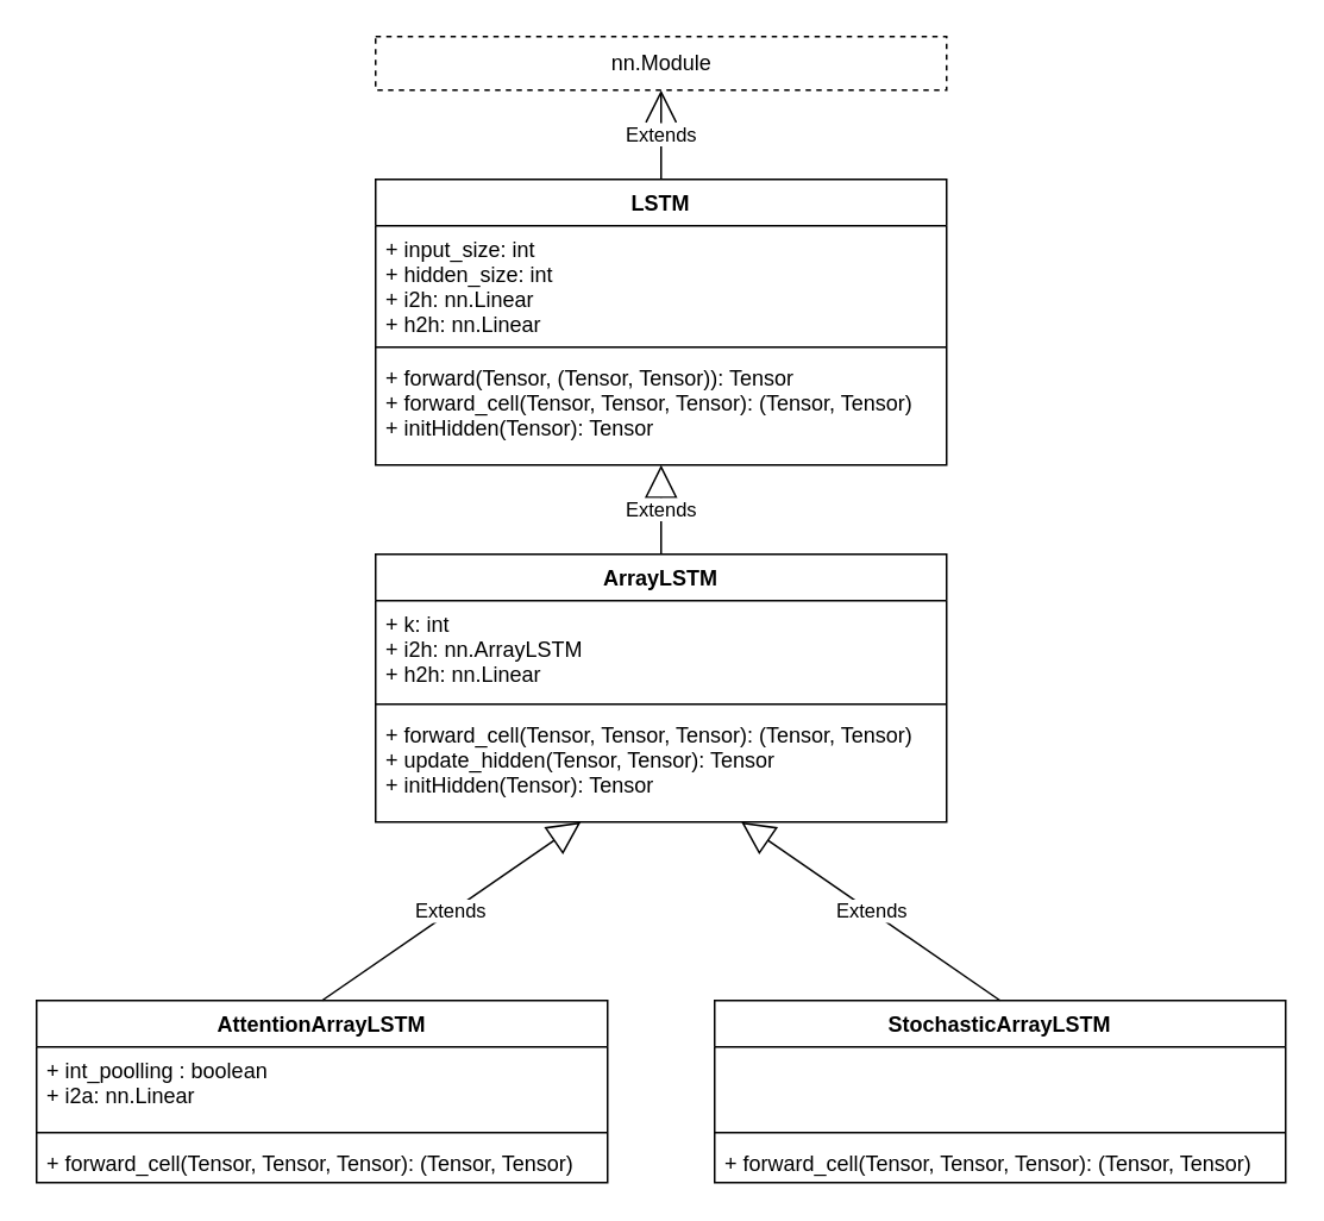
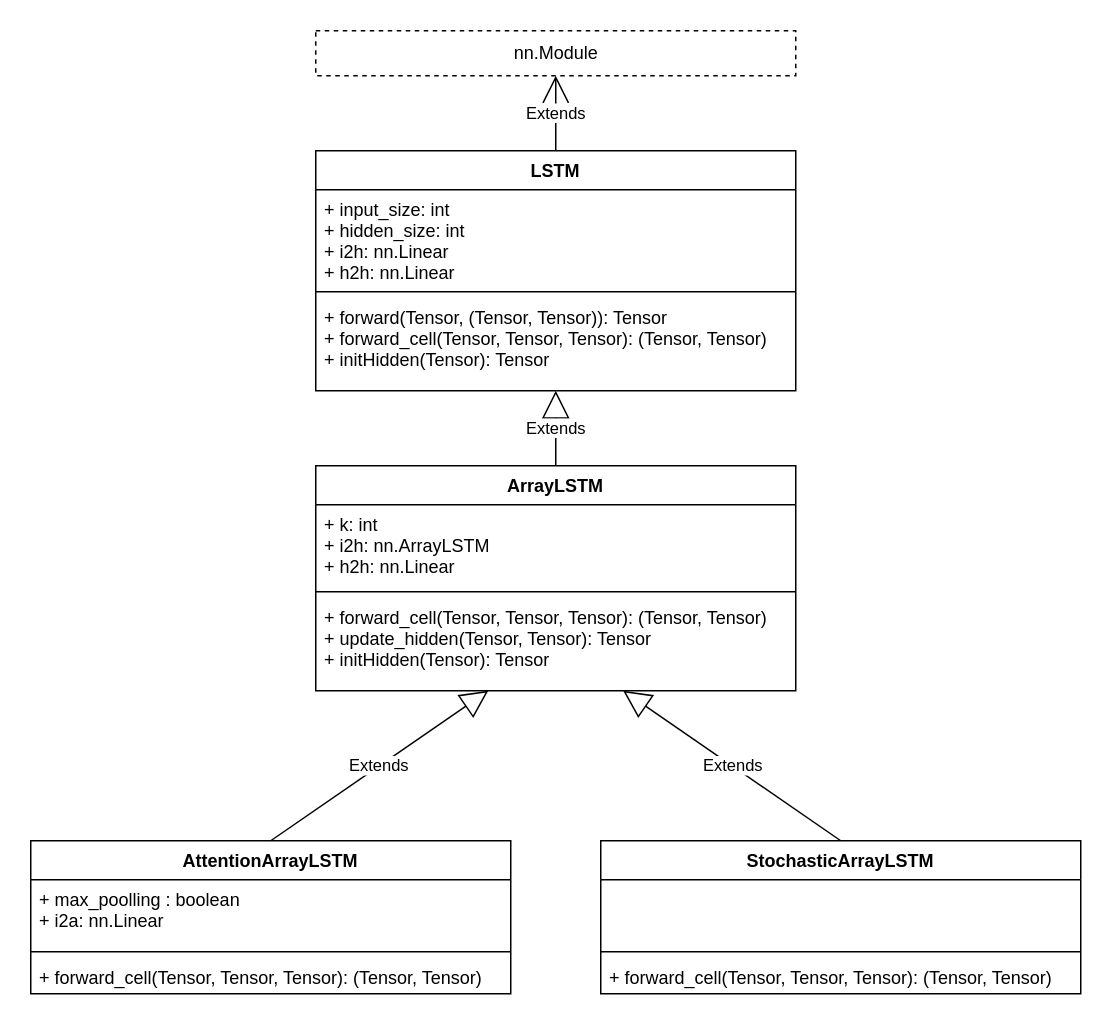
  <mxCell id="0" />
  <mxCell id="1" parent="0" />
  <mxCell id="2" value="nn.Module" style="html=1;dashed=1;" vertex="1" parent="1"><mxGeometry x="210" y="20" width="320" height="30" as="geometry" /></mxCell>
  <mxCell id="3" value="Extends" style="endArrow=open;endSize=16;endFill=0;html=1;exitX=0.5;exitY=0;exitDx=0;exitDy=0;entryX=0.5;entryY=1;entryDx=0;entryDy=0;" edge="1" parent="1" source="5" target="2"><mxGeometry width="160" relative="1" as="geometry"><mxPoint x="190" y="170" as="sourcePoint" /><mxPoint x="350" y="170" as="targetPoint" /></mxGeometry></mxCell>
  <mxCell id="4" value="Extends" style="endArrow=block;endSize=16;endFill=0;html=1;exitX=0.5;exitY=0;exitDx=0;exitDy=0;entryX=0.5;entryY=1;entryDx=0;entryDy=0;entryPerimeter=0;" edge="1" parent="1" source="9" target="8"><mxGeometry width="160" relative="1" as="geometry"><mxPoint x="190" y="380" as="sourcePoint" /><mxPoint x="360" y="300" as="targetPoint" /></mxGeometry></mxCell>
  <mxCell id="5" value="LSTM" style="swimlane;fontStyle=1;align=center;verticalAlign=top;childLayout=stackLayout;horizontal=1;startSize=26;horizontalStack=0;resizeParent=1;resizeParentMax=0;resizeLast=0;collapsible=1;marginBottom=0;" vertex="1" parent="1"><mxGeometry x="210" y="100" width="320" height="160" as="geometry" /></mxCell>
  <mxCell id="6" value="+ input_size: int&#10;+ hidden_size: int&#10;+ i2h: nn.Linear&#10;+ h2h: nn.Linear&#10;" style="text;strokeColor=none;fillColor=none;align=left;verticalAlign=top;spacingLeft=4;spacingRight=4;overflow=hidden;rotatable=0;points=[[0,0.5],[1,0.5]];portConstraint=eastwest;" vertex="1" parent="5"><mxGeometry y="26" width="320" height="64" as="geometry" /></mxCell>
  <mxCell id="7" value="" style="line;strokeWidth=1;fillColor=none;align=left;verticalAlign=middle;spacingTop=-1;spacingLeft=3;spacingRight=3;rotatable=0;labelPosition=right;points=[];portConstraint=eastwest;" vertex="1" parent="5"><mxGeometry y="90" width="320" height="8" as="geometry" /></mxCell>
  <mxCell id="8" value="+ forward(Tensor, (Tensor, Tensor)): Tensor&#10;+ forward_cell(Tensor, Tensor, Tensor): (Tensor, Tensor)&#10;+ initHidden(Tensor): Tensor&#10;" style="text;strokeColor=none;fillColor=none;align=left;verticalAlign=top;spacingLeft=4;spacingRight=4;overflow=hidden;rotatable=0;points=[[0,0.5],[1,0.5]];portConstraint=eastwest;" vertex="1" parent="5"><mxGeometry y="98" width="320" height="62" as="geometry" /></mxCell>
  <mxCell id="9" value="ArrayLSTM" style="swimlane;fontStyle=1;align=center;verticalAlign=top;childLayout=stackLayout;horizontal=1;startSize=26;horizontalStack=0;resizeParent=1;resizeParentMax=0;resizeLast=0;collapsible=1;marginBottom=0;" vertex="1" parent="1"><mxGeometry x="210" y="310" width="320" height="150" as="geometry" /></mxCell>
  <mxCell id="10" value="+ k: int&#10;+ i2h: nn.ArrayLSTM&#10;+ h2h: nn.Linear&#10;&#10;&#10;" style="text;strokeColor=none;fillColor=none;align=left;verticalAlign=top;spacingLeft=4;spacingRight=4;overflow=hidden;rotatable=0;points=[[0,0.5],[1,0.5]];portConstraint=eastwest;" vertex="1" parent="9"><mxGeometry y="26" width="320" height="54" as="geometry" /></mxCell>
  <mxCell id="11" value="" style="line;strokeWidth=1;fillColor=none;align=left;verticalAlign=middle;spacingTop=-1;spacingLeft=3;spacingRight=3;rotatable=0;labelPosition=right;points=[];portConstraint=eastwest;" vertex="1" parent="9"><mxGeometry y="80" width="320" height="8" as="geometry" /></mxCell>
  <mxCell id="12" value="+ forward_cell(Tensor, Tensor, Tensor): (Tensor, Tensor)&#10;+ update_hidden(Tensor, Tensor): Tensor&#10;+ initHidden(Tensor): Tensor&#10;" style="text;strokeColor=none;fillColor=none;align=left;verticalAlign=top;spacingLeft=4;spacingRight=4;overflow=hidden;rotatable=0;points=[[0,0.5],[1,0.5]];portConstraint=eastwest;" vertex="1" parent="9"><mxGeometry y="88" width="320" height="62" as="geometry" /></mxCell>
  <mxCell id="13" value="AttentionArrayLSTM" style="swimlane;fontStyle=1;align=center;verticalAlign=top;childLayout=stackLayout;horizontal=1;startSize=26;horizontalStack=0;resizeParent=1;resizeParentMax=0;resizeLast=0;collapsible=1;marginBottom=0;" vertex="1" parent="1"><mxGeometry x="20" y="560" width="320" height="102" as="geometry" /></mxCell>
- <mxCell id="14" value="+ int_poolling : boolean&#10;+ i2a: nn.Linear" style="text;strokeColor=none;fillColor=none;align=left;verticalAlign=top;spacingLeft=4;spacingRight=4;overflow=hidden;rotatable=0;points=[[0,0.5],[1,0.5]];portConstraint=eastwest;" vertex="1" parent="13"><mxGeometry y="26" width="320" height="44" as="geometry" /></mxCell>
+ <mxCell id="14" value="+ max_poolling : boolean&#10;+ i2a: nn.Linear" style="text;strokeColor=none;fillColor=none;align=left;verticalAlign=top;spacingLeft=4;spacingRight=4;overflow=hidden;rotatable=0;points=[[0,0.5],[1,0.5]];portConstraint=eastwest;" vertex="1" parent="13"><mxGeometry y="26" width="320" height="44" as="geometry" /></mxCell>
  <mxCell id="15" value="" style="line;strokeWidth=1;fillColor=none;align=left;verticalAlign=middle;spacingTop=-1;spacingLeft=3;spacingRight=3;rotatable=0;labelPosition=right;points=[];portConstraint=eastwest;" vertex="1" parent="13"><mxGeometry y="70" width="320" height="8" as="geometry" /></mxCell>
  <mxCell id="16" value="+ forward_cell(Tensor, Tensor, Tensor): (Tensor, Tensor)" style="text;strokeColor=none;fillColor=none;align=left;verticalAlign=top;spacingLeft=4;spacingRight=4;overflow=hidden;rotatable=0;points=[[0,0.5],[1,0.5]];portConstraint=eastwest;" vertex="1" parent="13"><mxGeometry y="78" width="320" height="24" as="geometry" /></mxCell>
  <mxCell id="17" value="StochasticArrayLSTM" style="swimlane;fontStyle=1;align=center;verticalAlign=top;childLayout=stackLayout;horizontal=1;startSize=26;horizontalStack=0;resizeParent=1;resizeParentMax=0;resizeLast=0;collapsible=1;marginBottom=0;" vertex="1" parent="1"><mxGeometry x="400" y="560" width="320" height="102" as="geometry" /></mxCell>
  <mxCell id="18" value=" " style="text;strokeColor=none;fillColor=none;align=left;verticalAlign=top;spacingLeft=4;spacingRight=4;overflow=hidden;rotatable=0;points=[[0,0.5],[1,0.5]];portConstraint=eastwest;" vertex="1" parent="17"><mxGeometry y="26" width="320" height="44" as="geometry" /></mxCell>
  <mxCell id="19" value="" style="line;strokeWidth=1;fillColor=none;align=left;verticalAlign=middle;spacingTop=-1;spacingLeft=3;spacingRight=3;rotatable=0;labelPosition=right;points=[];portConstraint=eastwest;" vertex="1" parent="17"><mxGeometry y="70" width="320" height="8" as="geometry" /></mxCell>
  <mxCell id="20" value="+ forward_cell(Tensor, Tensor, Tensor): (Tensor, Tensor)" style="text;strokeColor=none;fillColor=none;align=left;verticalAlign=top;spacingLeft=4;spacingRight=4;overflow=hidden;rotatable=0;points=[[0,0.5],[1,0.5]];portConstraint=eastwest;" vertex="1" parent="17"><mxGeometry y="78" width="320" height="24" as="geometry" /></mxCell>
  <mxCell id="21" value="Extends" style="endArrow=block;endSize=16;endFill=0;html=1;exitX=0.5;exitY=0;exitDx=0;exitDy=0;" edge="1" parent="1" source="13" target="12"><mxGeometry width="160" relative="1" as="geometry"><mxPoint x="516" y="440" as="sourcePoint" /><mxPoint x="676" y="440" as="targetPoint" /></mxGeometry></mxCell>
  <mxCell id="22" value="Extends" style="endArrow=block;endSize=16;endFill=0;html=1;exitX=0.5;exitY=0;exitDx=0;exitDy=0;" edge="1" parent="1" source="17" target="12"><mxGeometry width="160" relative="1" as="geometry"><mxPoint x="586" y="520" as="sourcePoint" /><mxPoint x="746" y="520" as="targetPoint" /></mxGeometry></mxCell>
